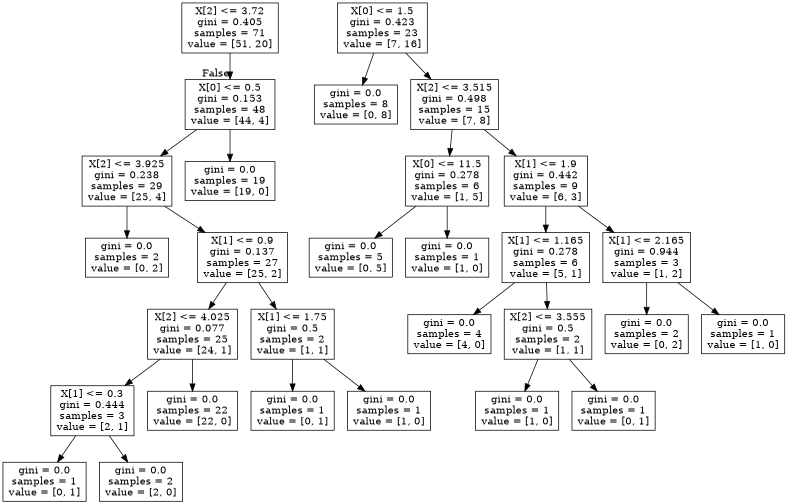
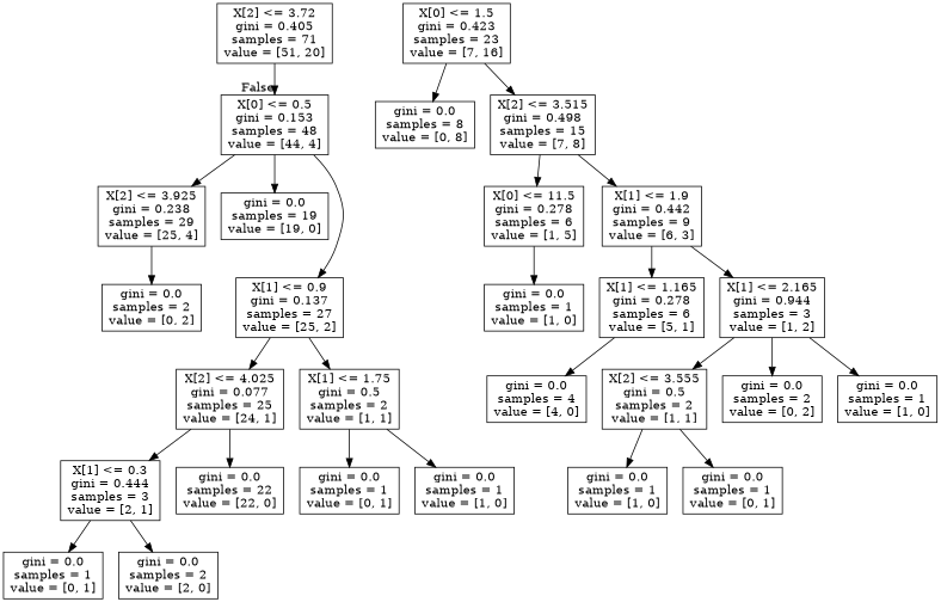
  digraph {
    node [shape=box]
    n1 [label="X[2] <= 3.72\ngini = 0.405\nsamples = 71\nvalue = [51, 20]"]
    n2 [label="X[0] <= 0.5\ngini = 0.153\nsamples = 48\nvalue = [44, 4]"]
    n3 [label="X[0] <= 1.5\ngini = 0.423\nsamples = 23\nvalue = [7, 16]"]
    n4 [label="gini = 0.0\nsamples = 8\nvalue = [0, 8]"]
    n5 [label="X[2] <= 3.515\ngini = 0.498\nsamples = 15\nvalue = [7, 8]"]
    n6 [label="X[2] <= 3.925\ngini = 0.238\nsamples = 29\nvalue = [25, 4]"]
    n7 [label="gini = 0.0\nsamples = 19\nvalue = [19, 0]"]
    n8 [label="X[0] <= 11.5\ngini = 0.278\nsamples = 6\nvalue = [1, 5]"]
    n9 [label="X[1] <= 1.9\ngini = 0.442\nsamples = 9\nvalue = [6, 3]"]
-   n10 [label="gini = 0.0\nsamples = 5\nvalue = [0, 5]"]
    n11 [label="gini = 0.0\nsamples = 1\nvalue = [1, 0]"]
    n12 [label="X[1] <= 1.165\ngini = 0.278\nsamples = 6\nvalue = [5, 1]"]
    n13 [label="X[1] <= 2.165\ngini = 0.944\nsamples = 3\nvalue = [1, 2]"]
    n14 [label="X[2] <= 3.555\ngini = 0.5\nsamples = 2\nvalue = [1, 1]"]
    n15 [label="gini = 0.0\nsamples = 4\nvalue = [4, 0]"]
    n16 [label="gini = 0.0\nsamples = 2\nvalue = [0, 2]"]
    n17 [label="gini = 0.0\nsamples = 1\nvalue = [1, 0]"]
    n18 [label="gini = 0.0\nsamples = 1\nvalue = [1, 0]"]
    n19 [label="gini = 0.0\nsamples = 1\nvalue = [0, 1]"]
    n20 [label="gini = 0.0\nsamples = 2\nvalue = [0, 2]"]
    n21 [label="X[1] <= 0.9\ngini = 0.137\nsamples = 27\nvalue = [25, 2]"]
    n22 [label="X[2] <= 4.025\ngini = 0.077\nsamples = 25\nvalue = [24, 1]"]
    n23 [label="X[1] <= 1.75\ngini = 0.5\nsamples = 2\nvalue = [1, 1]"]
    n24 [label="X[1] <= 0.3\ngini = 0.444\nsamples = 3\nvalue = [2, 1]"]
    n25 [label="gini = 0.0\nsamples = 22\nvalue = [22, 0]"]
    n26 [label="gini = 0.0\nsamples = 1\nvalue = [0, 1]"]
    n27 [label="gini = 0.0\nsamples = 1\nvalue = [1, 0]"]
    n28 [label="gini = 0.0\nsamples = 1\nvalue = [0, 1]"]
    n29 [label="gini = 0.0\nsamples = 2\nvalue = [2, 0]"]
    n1 -> n2 [headlabel=False labelangle=-45 labeldistance=2.5]
    n2 -> n6
    n2 -> n7
    n3 -> n4
    n3 -> n5
    n5 -> n8
    n5 -> n9
    n6 -> n20
-   n6 -> n21
-   n8 -> n10
+   n2 -> n21
    n8 -> n11
    n9 -> n12
    n9 -> n13
-   n12 -> n14
+   n13 -> n14
    n12 -> n15
    n13 -> n16
    n13 -> n17
    n14 -> n18
    n14 -> n19
    n21 -> n22
    n21 -> n23
    n22 -> n24
    n22 -> n25
    n23 -> n26
    n23 -> n27
    n24 -> n28
    n24 -> n29
  }
